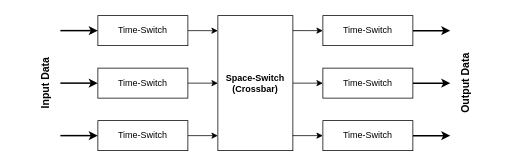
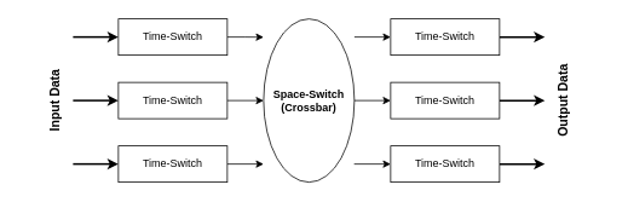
  <mxCell id="0" />
  <mxCell id="1" parent="0" />
  <mxCell id="2" style="edgeStyle=orthogonalEdgeStyle;rounded=0;orthogonalLoop=1;jettySize=auto;html=1;exitX=1;exitY=0.5;exitDx=0;exitDy=0;entryX=0;entryY=0.112;entryDx=0;entryDy=0;entryPerimeter=0;strokeWidth=1;" edge="1" parent="1" source="3" target="7"><mxGeometry relative="1" as="geometry" /></mxCell>
  <mxCell id="3" value="Time-Switch" style="rounded=0;whiteSpace=wrap;html=1;" vertex="1" parent="1"><mxGeometry x="130" y="20" width="120" height="40" as="geometry" /></mxCell>
  <mxCell id="4" style="edgeStyle=orthogonalEdgeStyle;rounded=0;orthogonalLoop=1;jettySize=auto;html=1;exitX=1;exitY=0.5;exitDx=0;exitDy=0;entryX=0;entryY=0.5;entryDx=0;entryDy=0;strokeWidth=1;" edge="1" parent="1" source="6" target="7"><mxGeometry relative="1" as="geometry" /></mxCell>
  <mxCell id="5" style="edgeStyle=orthogonalEdgeStyle;rounded=0;orthogonalLoop=1;jettySize=auto;html=1;exitX=0;exitY=0.5;exitDx=0;exitDy=0;startArrow=classic;startFill=1;endArrow=none;endFill=0;strokeWidth=2;" edge="1" parent="1" source="6"><mxGeometry relative="1" as="geometry"><mxPoint x="80" y="110" as="targetPoint" /></mxGeometry></mxCell>
  <mxCell id="6" value="Time-Switch" style="rounded=0;whiteSpace=wrap;html=1;" vertex="1" parent="1"><mxGeometry x="130" y="90" width="120" height="40" as="geometry" /></mxCell>
- <mxCell id="7" value="&lt;b&gt;Space-Switch (Crossbar)&lt;/b&gt;" style="rounded=0;whiteSpace=wrap;html=1;" vertex="1" parent="1"><mxGeometry x="290" y="20" width="100" height="180" as="geometry" /></mxCell>
+ <mxCell id="7" value="&lt;b&gt;Space-Switch (Crossbar)&lt;/b&gt;" style="ellipse;whiteSpace=wrap;html=1;" vertex="1" parent="1"><mxGeometry x="290" y="20" width="100" height="180" as="geometry" /></mxCell>
  <mxCell id="8" style="edgeStyle=orthogonalEdgeStyle;rounded=0;orthogonalLoop=1;jettySize=auto;html=1;exitX=1;exitY=0.5;exitDx=0;exitDy=0;entryX=0;entryY=0.889;entryDx=0;entryDy=0;entryPerimeter=0;strokeWidth=1;" edge="1" parent="1" source="10" target="7"><mxGeometry relative="1" as="geometry" /></mxCell>
  <mxCell id="9" style="edgeStyle=orthogonalEdgeStyle;rounded=0;orthogonalLoop=1;jettySize=auto;html=1;exitX=0;exitY=0.5;exitDx=0;exitDy=0;startArrow=classic;startFill=1;endArrow=none;endFill=0;strokeWidth=2;" edge="1" parent="1" source="10"><mxGeometry relative="1" as="geometry"><mxPoint x="80" y="180" as="targetPoint" /></mxGeometry></mxCell>
  <mxCell id="10" value="Time-Switch" style="rounded=0;whiteSpace=wrap;html=1;" vertex="1" parent="1"><mxGeometry x="130" y="160" width="120" height="40" as="geometry" /></mxCell>
  <mxCell id="11" style="edgeStyle=orthogonalEdgeStyle;rounded=0;orthogonalLoop=1;jettySize=auto;html=1;exitX=0;exitY=0.5;exitDx=0;exitDy=0;entryX=1;entryY=0.111;entryDx=0;entryDy=0;entryPerimeter=0;strokeWidth=1;startArrow=classic;startFill=1;endArrow=none;endFill=0;" edge="1" parent="1" source="13" target="7"><mxGeometry relative="1" as="geometry" /></mxCell>
  <mxCell id="12" style="edgeStyle=orthogonalEdgeStyle;rounded=0;orthogonalLoop=1;jettySize=auto;html=1;exitX=1;exitY=0.5;exitDx=0;exitDy=0;startArrow=none;startFill=0;endArrow=classic;endFill=1;strokeWidth=2;" edge="1" parent="1" source="13"><mxGeometry relative="1" as="geometry"><mxPoint x="600" y="40" as="targetPoint" /></mxGeometry></mxCell>
  <mxCell id="13" value="Time-Switch" style="rounded=0;whiteSpace=wrap;html=1;" vertex="1" parent="1"><mxGeometry x="430" y="20" width="120" height="40" as="geometry" /></mxCell>
  <mxCell id="14" style="edgeStyle=orthogonalEdgeStyle;rounded=0;orthogonalLoop=1;jettySize=auto;html=1;exitX=0;exitY=0.5;exitDx=0;exitDy=0;entryX=1;entryY=0.5;entryDx=0;entryDy=0;startArrow=classic;startFill=1;endArrow=none;endFill=0;strokeWidth=1;" edge="1" parent="1" source="16" target="7"><mxGeometry relative="1" as="geometry" /></mxCell>
  <mxCell id="15" style="edgeStyle=orthogonalEdgeStyle;rounded=0;orthogonalLoop=1;jettySize=auto;html=1;exitX=1;exitY=0.5;exitDx=0;exitDy=0;startArrow=none;startFill=0;endArrow=classic;endFill=1;strokeWidth=2;" edge="1" parent="1" source="16"><mxGeometry relative="1" as="geometry"><mxPoint x="600" y="110" as="targetPoint" /></mxGeometry></mxCell>
  <mxCell id="16" value="Time-Switch" style="rounded=0;whiteSpace=wrap;html=1;" vertex="1" parent="1"><mxGeometry x="430" y="90" width="120" height="40" as="geometry" /></mxCell>
  <mxCell id="17" style="edgeStyle=orthogonalEdgeStyle;rounded=0;orthogonalLoop=1;jettySize=auto;html=1;exitX=0;exitY=0.5;exitDx=0;exitDy=0;entryX=0.997;entryY=0.889;entryDx=0;entryDy=0;entryPerimeter=0;startArrow=classic;startFill=1;endArrow=none;endFill=0;strokeWidth=1;" edge="1" parent="1" source="19" target="7"><mxGeometry relative="1" as="geometry" /></mxCell>
  <mxCell id="18" style="edgeStyle=orthogonalEdgeStyle;rounded=0;orthogonalLoop=1;jettySize=auto;html=1;exitX=1;exitY=0.5;exitDx=0;exitDy=0;startArrow=none;startFill=0;endArrow=classic;endFill=1;strokeWidth=2;" edge="1" parent="1" source="19"><mxGeometry relative="1" as="geometry"><mxPoint x="600" y="180" as="targetPoint" /></mxGeometry></mxCell>
  <mxCell id="19" value="Time-Switch" style="rounded=0;whiteSpace=wrap;html=1;" vertex="1" parent="1"><mxGeometry x="430" y="160" width="120" height="40" as="geometry" /></mxCell>
  <mxCell id="20" value="" style="endArrow=classic;html=1;entryX=0;entryY=0.5;entryDx=0;entryDy=0;strokeWidth=2;" edge="1" parent="1" target="3"><mxGeometry width="50" height="50" relative="1" as="geometry"><mxPoint x="80" y="40" as="sourcePoint" /><mxPoint x="330" y="110" as="targetPoint" /></mxGeometry></mxCell>
  <mxCell id="21" value="&lt;font style=&quot;font-size: 14px&quot;&gt;Input Data&lt;/font&gt;" style="text;html=1;strokeColor=none;fillColor=none;align=center;verticalAlign=middle;whiteSpace=wrap;rounded=0;rotation=-90;fontStyle=1" vertex="1" parent="1"><mxGeometry x="20" y="100" width="80" height="20" as="geometry" /></mxCell>
  <mxCell id="22" value="&lt;font style=&quot;font-size: 14px&quot;&gt;Output Data&lt;/font&gt;" style="text;html=1;strokeColor=none;fillColor=none;align=center;verticalAlign=middle;whiteSpace=wrap;rounded=0;rotation=-90;fontStyle=1" vertex="1" parent="1"><mxGeometry x="570" y="100" width="100" height="20" as="geometry" /></mxCell>
